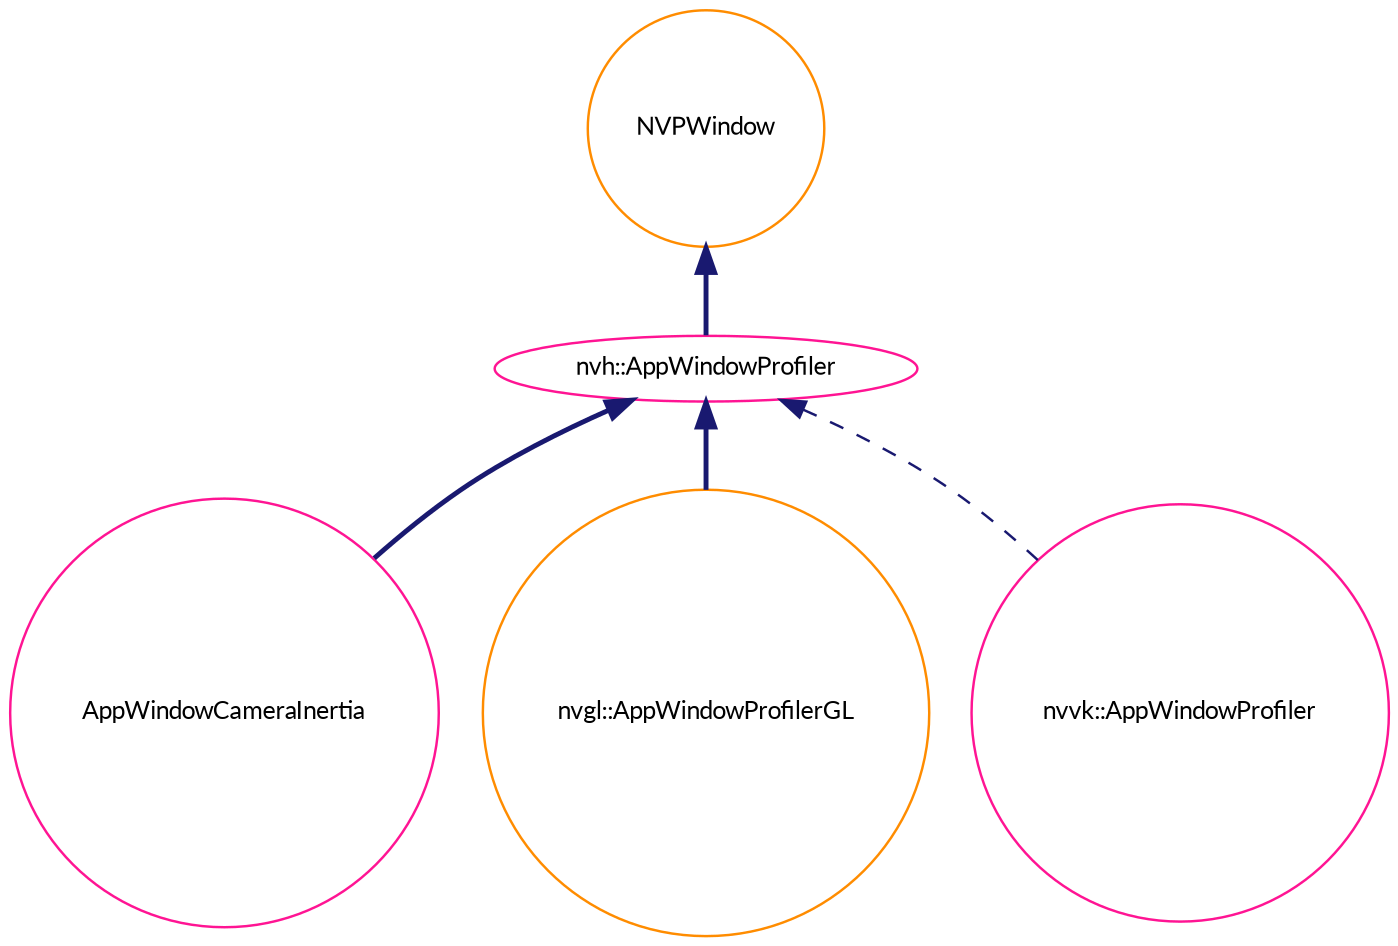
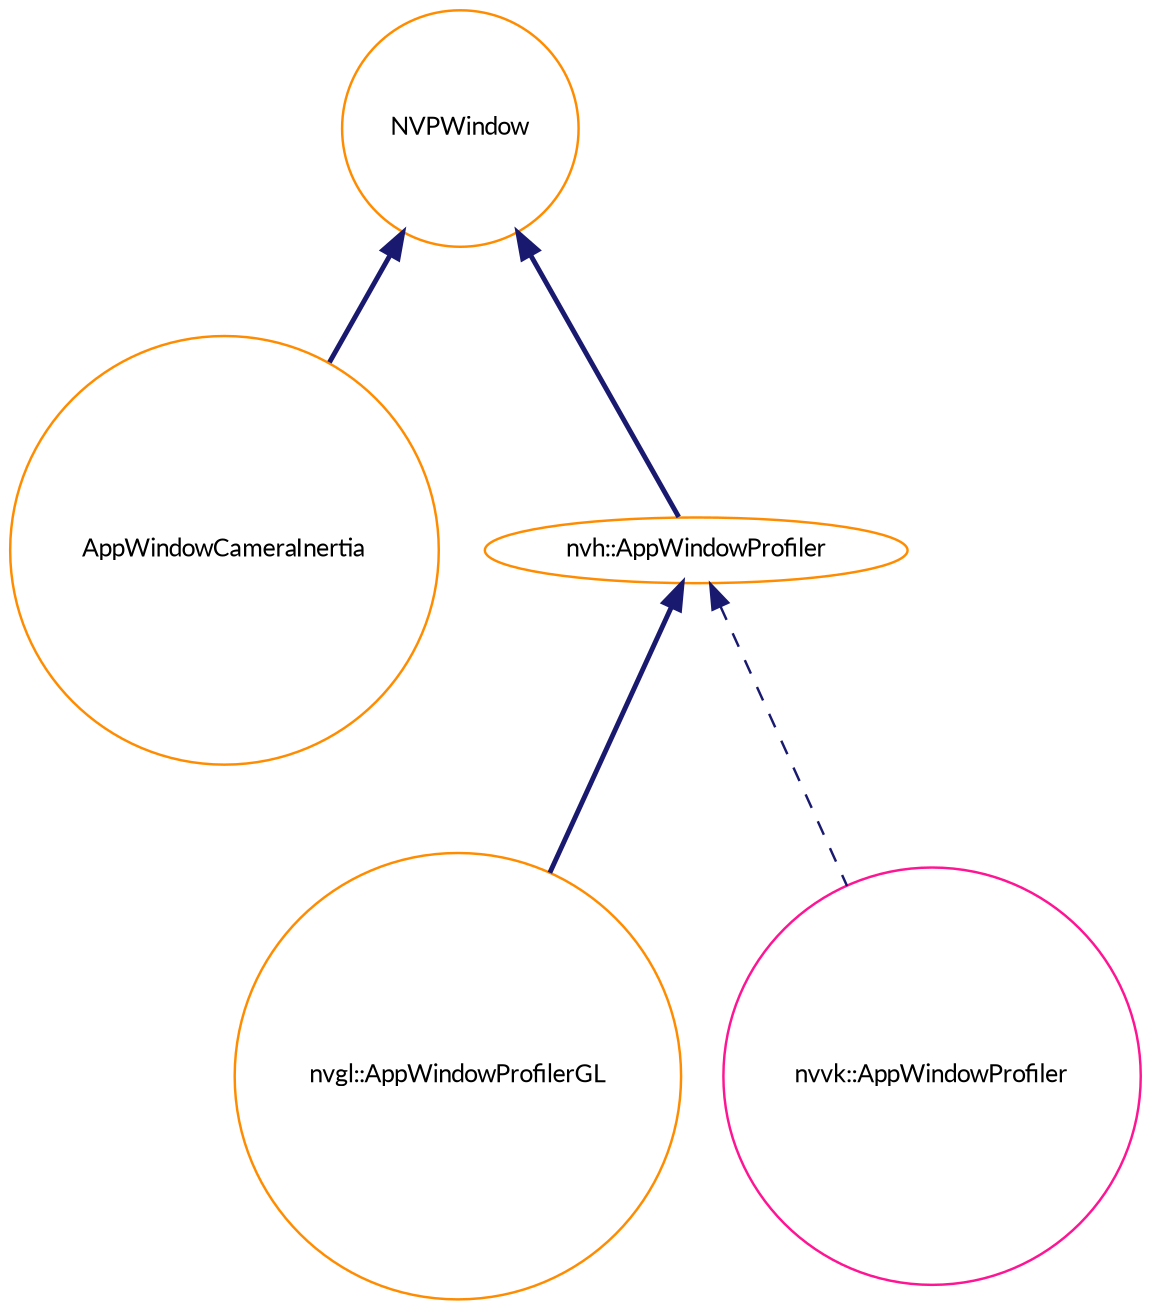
  digraph {
    fontname=Lato
    rankdir=TB
    node [color=darkorange fillcolor=white fontname=Lato fontsize=10 shape=circle style=filled]
    edge [color=midnightblue dir=back fontname=Lato fontsize=10 labelfontname=Helvetica labelfontsize=10 style=bold]
    n1 [height=0.2 label=NVPWindow width=0.4]
-   n2 [color=deeppink height=0.2 label=AppWindowCameraInertia width=0.4]
-   n3 [color=deeppink height=0.2 label="nvh::AppWindowProfiler" shape=ellipse width=0.4]
+   n2 [height=0.2 label=AppWindowCameraInertia width=0.4]
+   n3 [height=0.2 label="nvh::AppWindowProfiler" shape=ellipse width=0.4]
    n4 [height=0.2 label="nvgl::AppWindowProfilerGL" width=0.4]
    n5 [color=deeppink height=0.2 label="nvvk::AppWindowProfiler" width=0.4]
-   n3 -> n2
+   n1 -> n2
    n1 -> n3
    n3 -> n4
    n3 -> n5 [style=dashed]
  }
